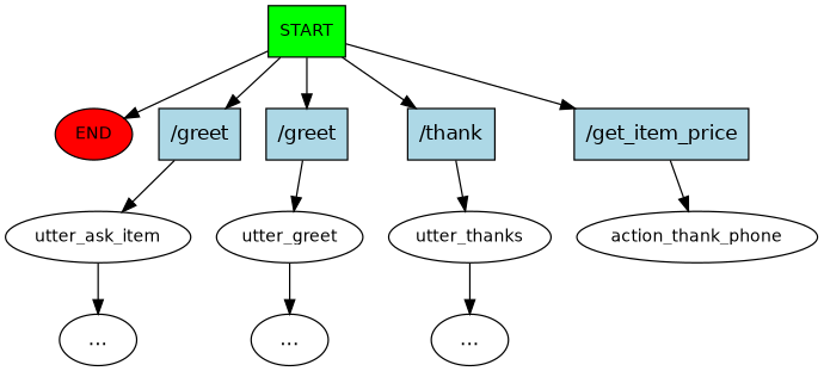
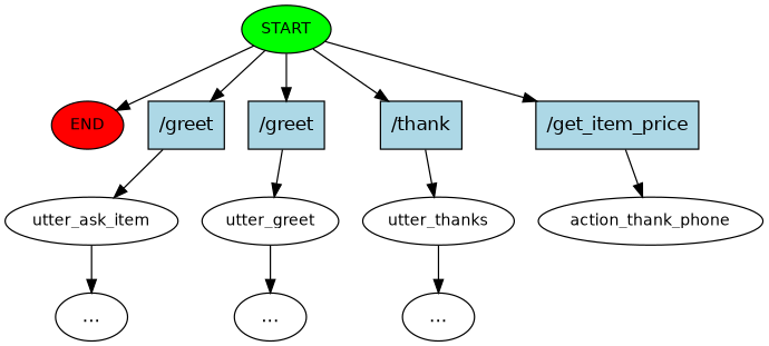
  digraph {
    fontname="DejaVu Sans"
    node [fontname="DejaVu Sans"]
    edge [fontname="DejaVu Sans"]
-   n1 [fillcolor=green fontsize=12 label=START style=filled shape=box]
+   n1 [fillcolor=green fontsize=12 label=START style=filled]
    n2 [fillcolor=red fontsize=12 label=END style=filled]
    n3 [fillcolor=lightblue label="/greet" shape=rect style=filled]
    n4 [fillcolor=lightblue label="/greet" shape=rect style=filled]
    n5 [fillcolor=lightblue label="/thank" shape=rect style=filled]
    n6 [fillcolor=lightblue label="/get_item_price" shape=rect style=filled]
    n7 [fontsize=12 label=utter_ask_item]
    n8 [fontsize=12 label=utter_greet]
    n9 [fontsize=12 label=utter_thanks]
    n10 [fontsize=12 label=action_thank_phone]
    n11 [label="..."]
    n12 [label="..."]
    n13 [label="..."]
    n1 -> n2
    n1 -> n3
    n1 -> n4
    n1 -> n5
    n1 -> n6
    n3 -> n7
    n4 -> n8
    n5 -> n9
    n6 -> n10
    n7 -> n11
    n8 -> n12
    n9 -> n13
  }
